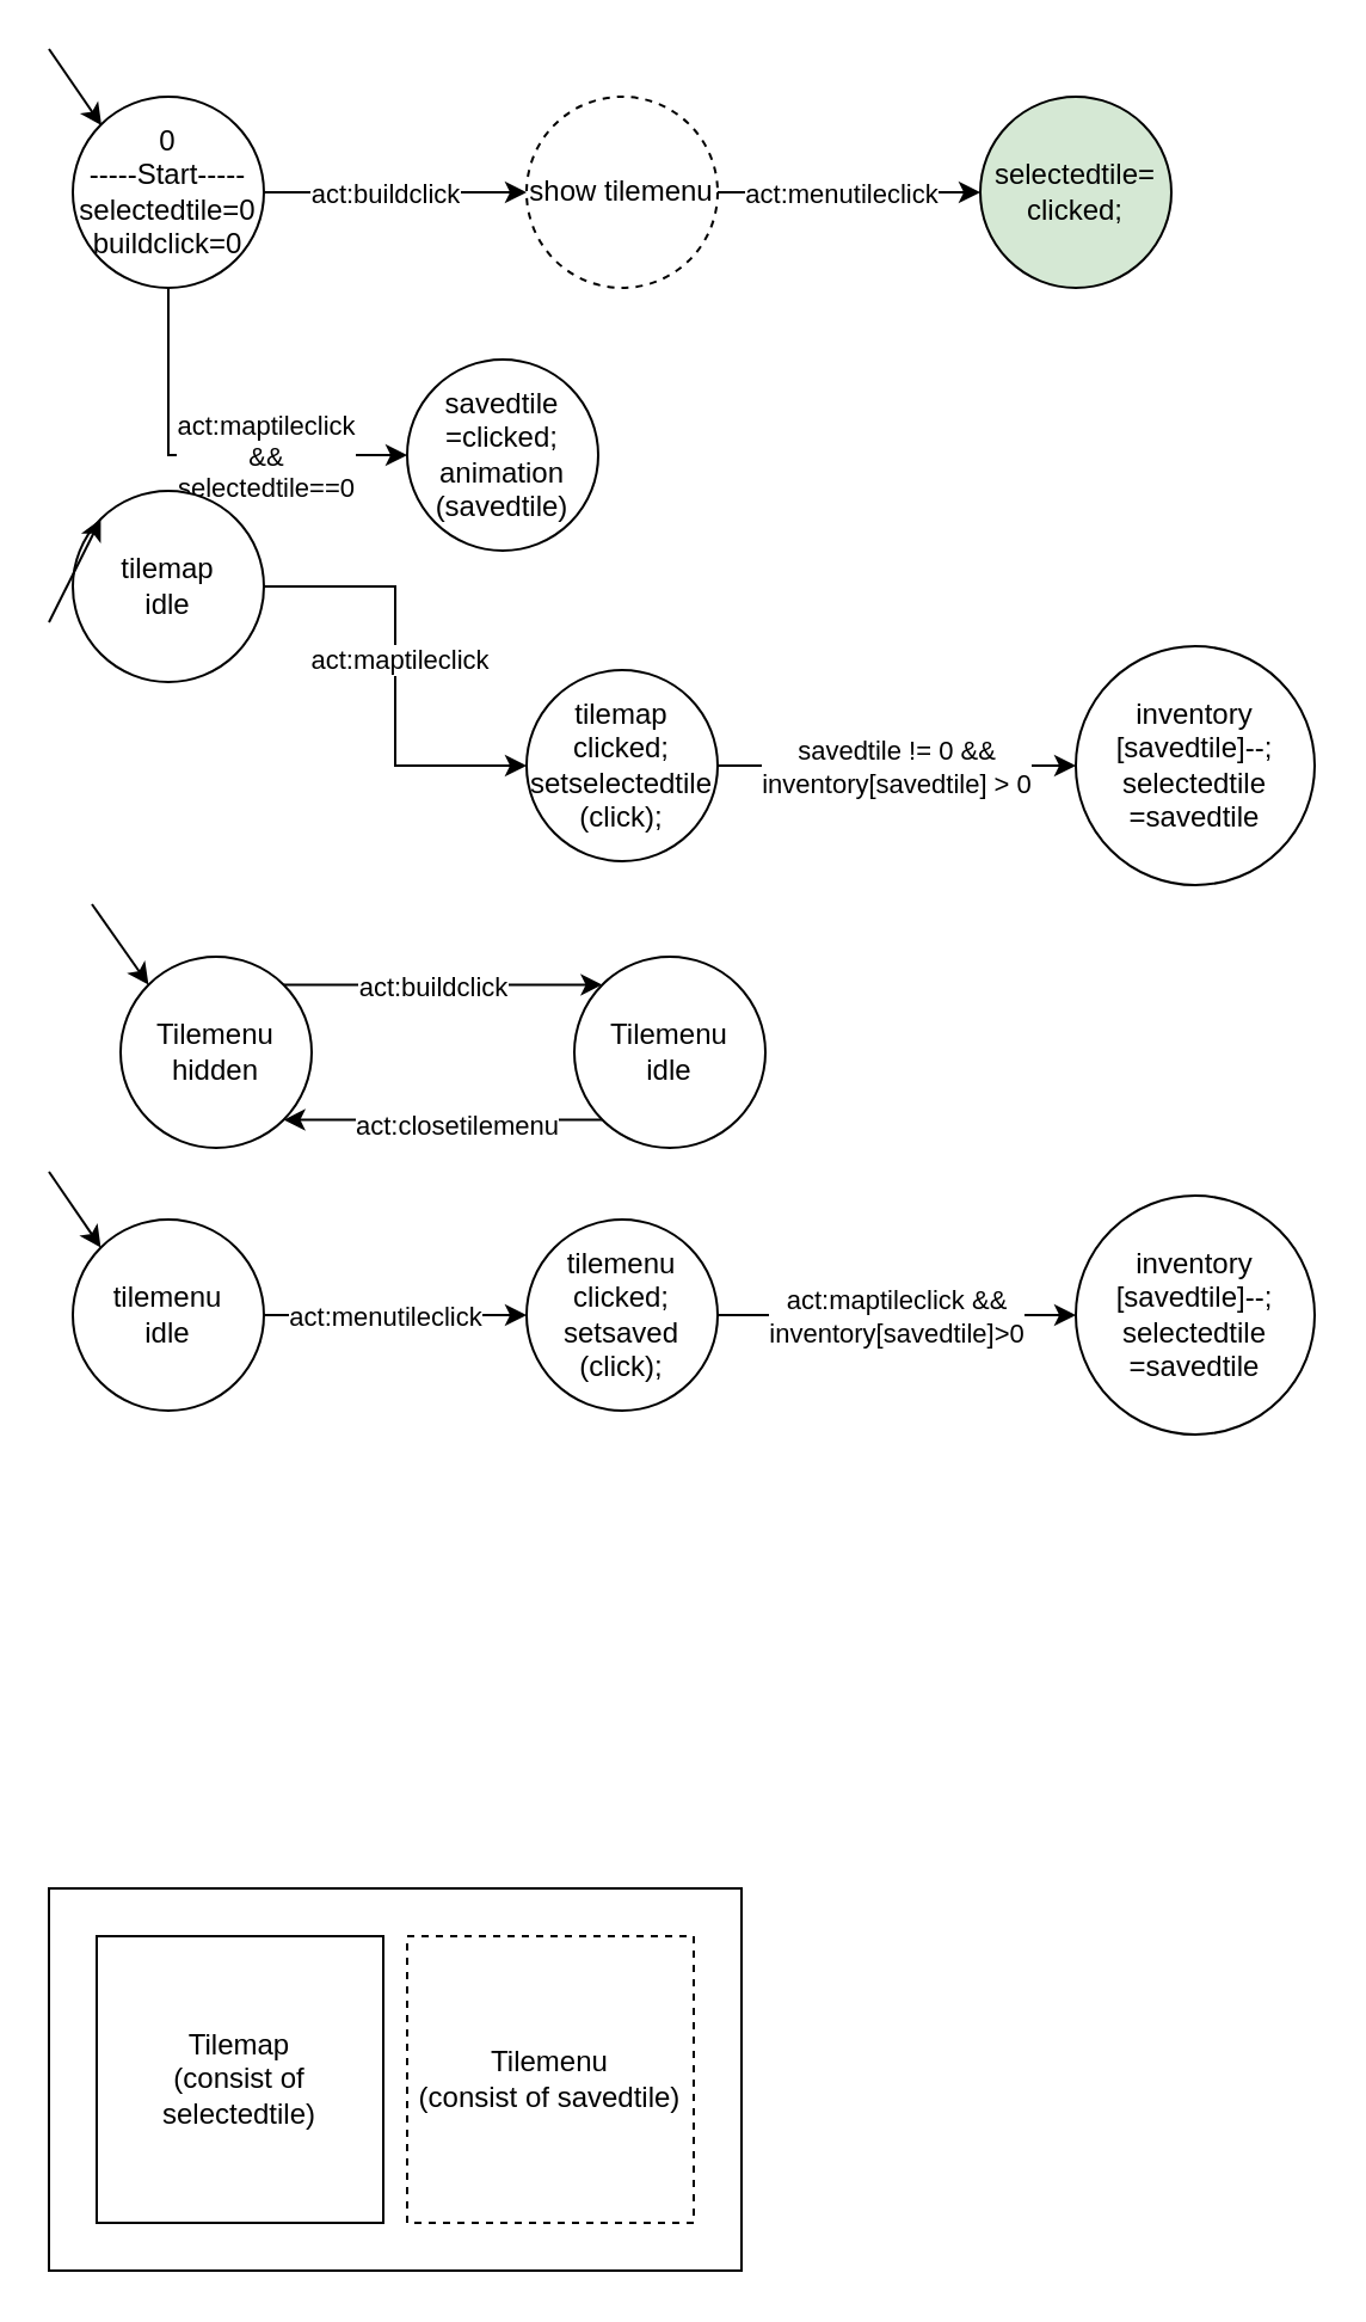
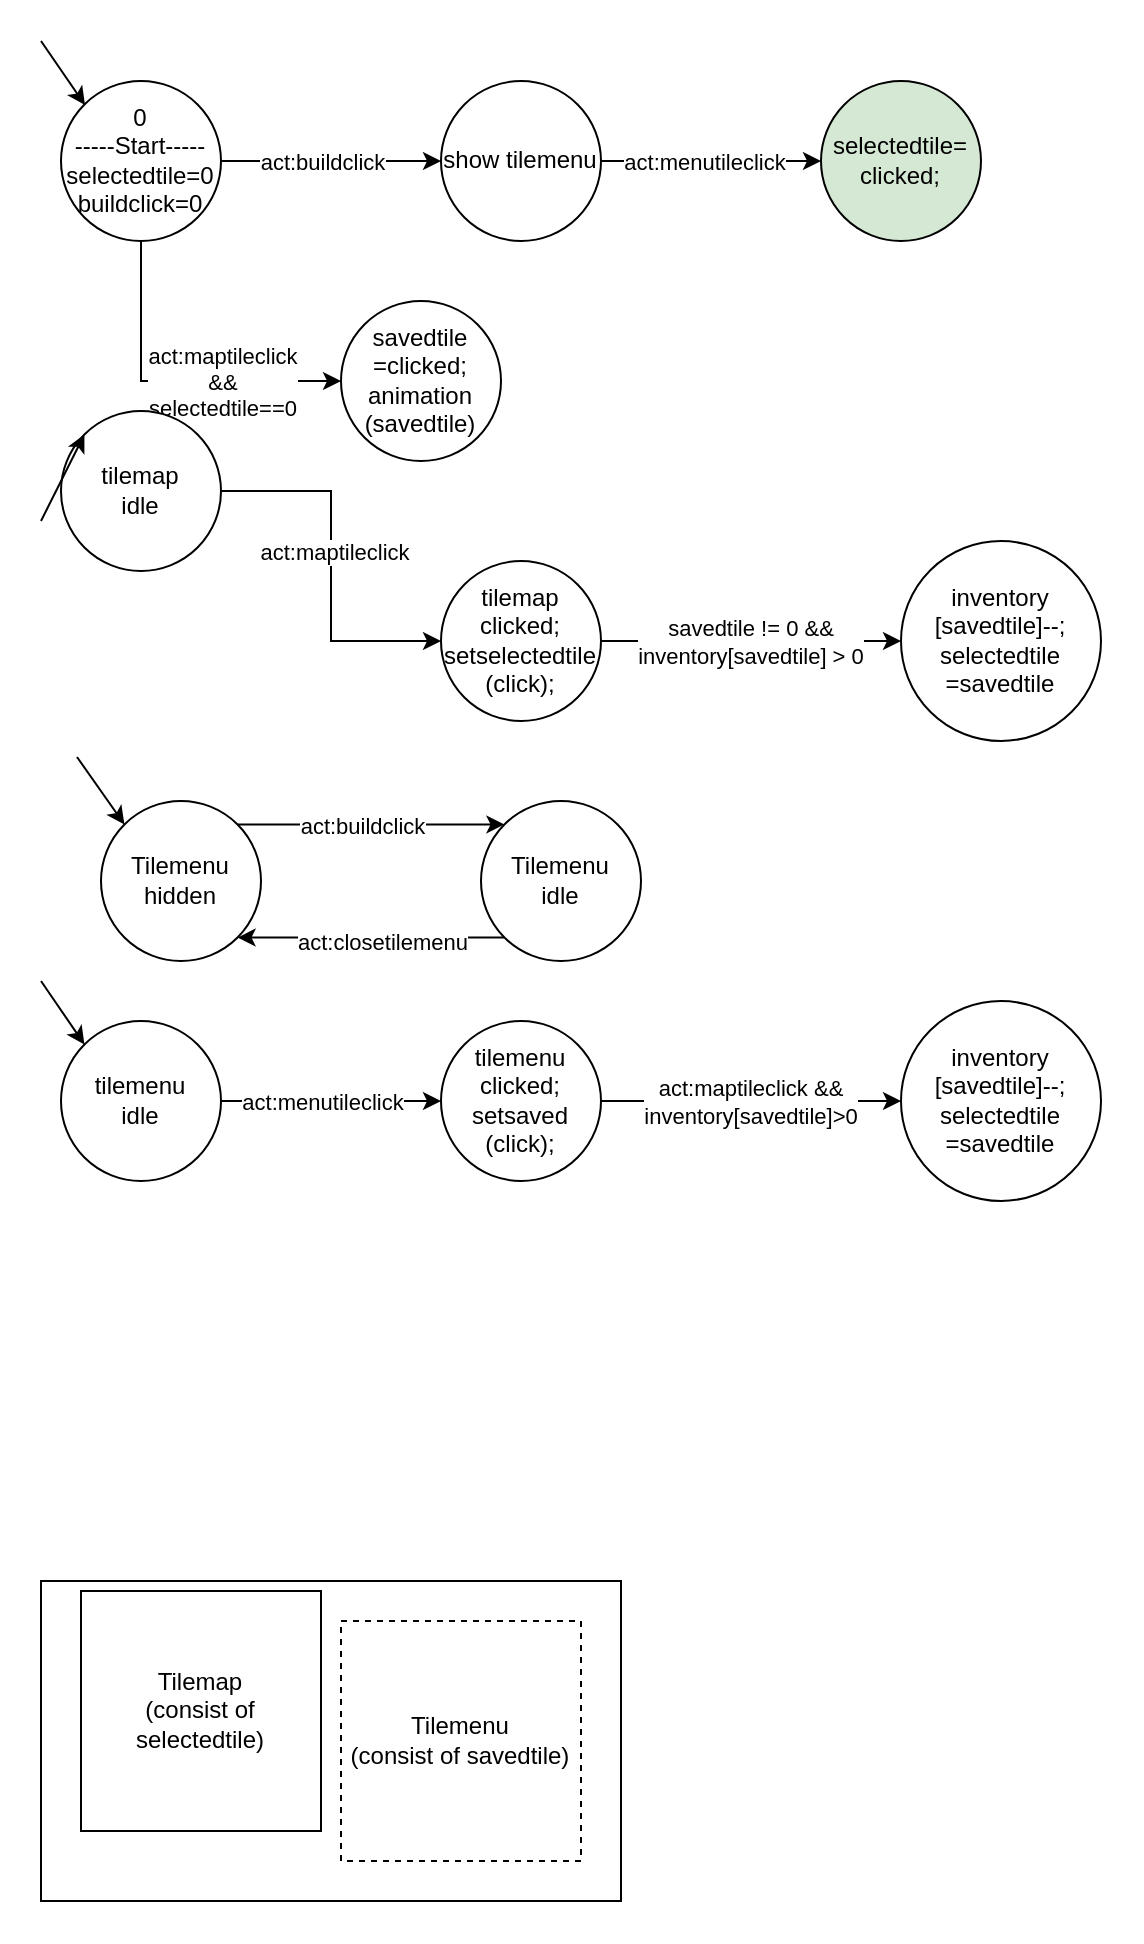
  <mxCell id="0" />
  <mxCell id="1" parent="0" />
  <mxCell id="2" style="edgeStyle=orthogonalEdgeStyle;rounded=0;orthogonalLoop=1;jettySize=auto;html=1;entryX=0;entryY=0.5;entryDx=0;entryDy=0;" edge="1" parent="1" source="6" target="9"><mxGeometry relative="1" as="geometry" /></mxCell>
  <mxCell id="3" value="act:buildclick" style="edgeLabel;html=1;align=center;verticalAlign=middle;resizable=0;points=[];" vertex="1" connectable="0" parent="2"><mxGeometry x="-0.273" relative="1" as="geometry"><mxPoint x="10" as="offset" /></mxGeometry></mxCell>
  <mxCell id="4" style="edgeStyle=orthogonalEdgeStyle;rounded=0;orthogonalLoop=1;jettySize=auto;html=1;entryX=0;entryY=0.5;entryDx=0;entryDy=0;" edge="1" parent="1" source="6" target="10"><mxGeometry relative="1" as="geometry"><Array as="points"><mxPoint x="70" y="190" /></Array></mxGeometry></mxCell>
  <mxCell id="5" value="act:maptileclick&lt;br&gt;&amp;amp;&amp;amp;&lt;br&gt;selectedtile==0" style="edgeLabel;html=1;align=center;verticalAlign=middle;resizable=0;points=[];" vertex="1" connectable="0" parent="4"><mxGeometry x="0.131" y="1" relative="1" as="geometry"><mxPoint x="14" y="1" as="offset" /></mxGeometry></mxCell>
  <mxCell id="6" value="&lt;div&gt;0&lt;/div&gt;-----Start-----&lt;div&gt;selectedtile=0&lt;/div&gt;&lt;div&gt;buildclick=0&lt;/div&gt;" style="ellipse;whiteSpace=wrap;html=1;aspect=fixed;" vertex="1" parent="1"><mxGeometry x="30" y="40" width="80" height="80" as="geometry" /></mxCell>
  <mxCell id="7" style="edgeStyle=orthogonalEdgeStyle;rounded=0;orthogonalLoop=1;jettySize=auto;html=1;" edge="1" parent="1" source="9" target="11"><mxGeometry relative="1" as="geometry" /></mxCell>
  <mxCell id="8" value="act:menutileclick" style="edgeLabel;html=1;align=center;verticalAlign=middle;resizable=0;points=[];" vertex="1" connectable="0" parent="7"><mxGeometry x="-0.354" y="3" relative="1" as="geometry"><mxPoint x="15" y="3" as="offset" /></mxGeometry></mxCell>
- <mxCell id="9" value="show tilemenu" style="ellipse;whiteSpace=wrap;html=1;aspect=fixed;dashed=1;" vertex="1" parent="1"><mxGeometry x="220" y="40" width="80" height="80" as="geometry" /></mxCell>
+ <mxCell id="9" value="show tilemenu" style="ellipse;whiteSpace=wrap;html=1;aspect=fixed;" vertex="1" parent="1"><mxGeometry x="220" y="40" width="80" height="80" as="geometry" /></mxCell>
  <mxCell id="10" value="savedtile&lt;br&gt;=clicked;&lt;br&gt;animation&lt;br&gt;(savedtile)" style="ellipse;whiteSpace=wrap;html=1;aspect=fixed;" vertex="1" parent="1"><mxGeometry x="170" y="150" width="80" height="80" as="geometry" /></mxCell>
  <mxCell id="11" value="selectedtile=&lt;br&gt;clicked;" style="ellipse;whiteSpace=wrap;html=1;aspect=fixed;fillColor=#d5e8d4;" vertex="1" parent="1"><mxGeometry x="410" y="40" width="80" height="80" as="geometry" /></mxCell>
  <mxCell id="12" style="edgeStyle=orthogonalEdgeStyle;rounded=0;orthogonalLoop=1;jettySize=auto;html=1;entryX=0;entryY=0.5;entryDx=0;entryDy=0;" edge="1" parent="1" source="14" target="17"><mxGeometry relative="1" as="geometry" /></mxCell>
  <mxCell id="13" value="act:maptileclick" style="edgeLabel;html=1;align=center;verticalAlign=middle;resizable=0;points=[];" vertex="1" connectable="0" parent="12"><mxGeometry x="-0.097" y="1" relative="1" as="geometry"><mxPoint y="1" as="offset" /></mxGeometry></mxCell>
  <mxCell id="14" value="tilemap&lt;br&gt;idle" style="ellipse;whiteSpace=wrap;html=1;aspect=fixed;" vertex="1" parent="1"><mxGeometry x="30" y="205" width="80" height="80" as="geometry" /></mxCell>
  <mxCell id="15" style="edgeStyle=orthogonalEdgeStyle;rounded=0;orthogonalLoop=1;jettySize=auto;html=1;exitX=1;exitY=0.5;exitDx=0;exitDy=0;" edge="1" parent="1" source="17" target="21"><mxGeometry relative="1" as="geometry" /></mxCell>
  <mxCell id="16" value="savedtile != 0 &amp;amp;&amp;amp;&lt;br&gt;inventory[savedtile] &amp;gt; 0" style="edgeLabel;html=1;align=center;verticalAlign=middle;resizable=0;points=[];" vertex="1" connectable="0" parent="15"><mxGeometry x="-0.137" y="-1" relative="1" as="geometry"><mxPoint x="9" y="-1" as="offset" /></mxGeometry></mxCell>
  <mxCell id="17" value="tilemap&lt;br&gt;clicked;&lt;br&gt;setselectedtile&lt;br&gt;(click);" style="ellipse;whiteSpace=wrap;html=1;aspect=fixed;" vertex="1" parent="1"><mxGeometry x="220" y="280" width="80" height="80" as="geometry" /></mxCell>
  <mxCell id="18" value="" style="rounded=0;whiteSpace=wrap;html=1;" vertex="1" parent="1"><mxGeometry x="20" y="790" width="290" height="160" as="geometry" /></mxCell>
- <mxCell id="19" value="Tilemap&lt;br&gt;(consist of selectedtile)" style="whiteSpace=wrap;html=1;aspect=fixed;" vertex="1" parent="1"><mxGeometry x="40" y="810" width="120" height="120" as="geometry" /></mxCell>
+ <mxCell id="19" value="Tilemap&lt;br&gt;(consist of selectedtile)" style="whiteSpace=wrap;html=1;aspect=fixed;" vertex="1" parent="1"><mxGeometry x="40" y="795" width="120" height="120" as="geometry" /></mxCell>
  <mxCell id="20" value="Tilemenu&lt;br&gt;(consist of savedtile)" style="whiteSpace=wrap;html=1;aspect=fixed;dashed=1;" vertex="1" parent="1"><mxGeometry x="170" y="810" width="120" height="120" as="geometry" /></mxCell>
  <mxCell id="21" value="&lt;div&gt;inventory&lt;br&gt;[savedtile]--;&lt;br&gt;&lt;div&gt;selectedtile&lt;br&gt;=savedtile&lt;br&gt;&lt;/div&gt;&lt;/div&gt;" style="ellipse;whiteSpace=wrap;html=1;aspect=fixed;" vertex="1" parent="1"><mxGeometry x="450" y="270" width="100" height="100" as="geometry" /></mxCell>
  <mxCell id="22" value="" style="endArrow=classic;html=1;rounded=0;entryX=0;entryY=0;entryDx=0;entryDy=0;" edge="1" parent="1" target="14"><mxGeometry width="50" height="50" relative="1" as="geometry"><mxPoint x="20" y="260" as="sourcePoint" /><mxPoint x="70" y="210" as="targetPoint" /></mxGeometry></mxCell>
  <mxCell id="23" value="" style="endArrow=classic;html=1;rounded=0;entryX=0;entryY=0;entryDx=0;entryDy=0;" edge="1" parent="1"><mxGeometry width="50" height="50" relative="1" as="geometry"><mxPoint x="20" y="20" as="sourcePoint" /><mxPoint x="42" y="52" as="targetPoint" /></mxGeometry></mxCell>
  <mxCell id="24" style="edgeStyle=orthogonalEdgeStyle;rounded=0;orthogonalLoop=1;jettySize=auto;html=1;entryX=0;entryY=0.5;entryDx=0;entryDy=0;" edge="1" parent="1" source="26" target="29"><mxGeometry relative="1" as="geometry" /></mxCell>
  <mxCell id="25" value="act:menutileclick" style="edgeLabel;html=1;align=center;verticalAlign=middle;resizable=0;points=[];" vertex="1" connectable="0" parent="24"><mxGeometry x="-0.097" y="1" relative="1" as="geometry"><mxPoint y="1" as="offset" /></mxGeometry></mxCell>
  <mxCell id="26" value="tilemenu&lt;br&gt;idle" style="ellipse;whiteSpace=wrap;html=1;aspect=fixed;" vertex="1" parent="1"><mxGeometry x="30" y="510" width="80" height="80" as="geometry" /></mxCell>
  <mxCell id="27" style="edgeStyle=orthogonalEdgeStyle;rounded=0;orthogonalLoop=1;jettySize=auto;html=1;exitX=1;exitY=0.5;exitDx=0;exitDy=0;" edge="1" parent="1" source="29" target="30"><mxGeometry relative="1" as="geometry" /></mxCell>
  <mxCell id="28" value="act:maptileclick &amp;amp;&amp;amp;&lt;div&gt;inventory[savedtile]&amp;gt;0&lt;/div&gt;" style="edgeLabel;html=1;align=center;verticalAlign=middle;resizable=0;points=[];" vertex="1" connectable="0" parent="27"><mxGeometry x="-0.137" y="-1" relative="1" as="geometry"><mxPoint x="9" y="-1" as="offset" /></mxGeometry></mxCell>
  <mxCell id="29" value="tilemenu&lt;br&gt;clicked;&lt;br&gt;setsaved&lt;br&gt;(click);" style="ellipse;whiteSpace=wrap;html=1;aspect=fixed;" vertex="1" parent="1"><mxGeometry x="220" y="510" width="80" height="80" as="geometry" /></mxCell>
  <mxCell id="30" value="&lt;div&gt;inventory&lt;br&gt;[savedtile]--;&lt;br&gt;&lt;div&gt;selectedtile&lt;br&gt;=savedtile&lt;br&gt;&lt;/div&gt;&lt;/div&gt;" style="ellipse;whiteSpace=wrap;html=1;aspect=fixed;" vertex="1" parent="1"><mxGeometry x="450" y="500" width="100" height="100" as="geometry" /></mxCell>
  <mxCell id="31" value="" style="endArrow=classic;html=1;rounded=0;entryX=0;entryY=0;entryDx=0;entryDy=0;" edge="1" parent="1" target="26"><mxGeometry width="50" height="50" relative="1" as="geometry"><mxPoint x="20" y="490" as="sourcePoint" /><mxPoint x="70" y="440" as="targetPoint" /></mxGeometry></mxCell>
  <mxCell id="32" value="" style="edgeStyle=orthogonalEdgeStyle;rounded=0;orthogonalLoop=1;jettySize=auto;html=1;exitX=1;exitY=0;exitDx=0;exitDy=0;entryX=0;entryY=0;entryDx=0;entryDy=0;" edge="1" parent="1" source="34" target="37"><mxGeometry relative="1" as="geometry" /></mxCell>
  <mxCell id="33" value="act:buildclick" style="edgeLabel;html=1;align=center;verticalAlign=middle;resizable=0;points=[];" vertex="1" connectable="0" parent="32"><mxGeometry x="-0.07" y="-1" relative="1" as="geometry"><mxPoint as="offset" /></mxGeometry></mxCell>
  <mxCell id="34" value="Tilemenu&lt;br&gt;hidden" style="ellipse;whiteSpace=wrap;html=1;aspect=fixed;" vertex="1" parent="1"><mxGeometry x="50" y="400" width="80" height="80" as="geometry" /></mxCell>
  <mxCell id="35" style="edgeStyle=orthogonalEdgeStyle;rounded=0;orthogonalLoop=1;jettySize=auto;html=1;entryX=1;entryY=1;entryDx=0;entryDy=0;exitX=0;exitY=1;exitDx=0;exitDy=0;" edge="1" parent="1" source="37" target="34"><mxGeometry relative="1" as="geometry" /></mxCell>
  <mxCell id="36" value="act:closetilemenu" style="edgeLabel;html=1;align=center;verticalAlign=middle;resizable=0;points=[];" vertex="1" connectable="0" parent="35"><mxGeometry x="0.215" y="2" relative="1" as="geometry"><mxPoint x="20" as="offset" /></mxGeometry></mxCell>
  <mxCell id="37" value="Tilemenu&lt;br&gt;idle" style="ellipse;whiteSpace=wrap;html=1;aspect=fixed;" vertex="1" parent="1"><mxGeometry x="240" y="400" width="80" height="80" as="geometry" /></mxCell>
  <mxCell id="38" value="" style="endArrow=classic;html=1;rounded=0;entryX=0;entryY=0;entryDx=0;entryDy=0;" edge="1" parent="1" target="34"><mxGeometry width="50" height="50" relative="1" as="geometry"><mxPoint x="38" y="378" as="sourcePoint" /><mxPoint x="60" y="410" as="targetPoint" /></mxGeometry></mxCell>
